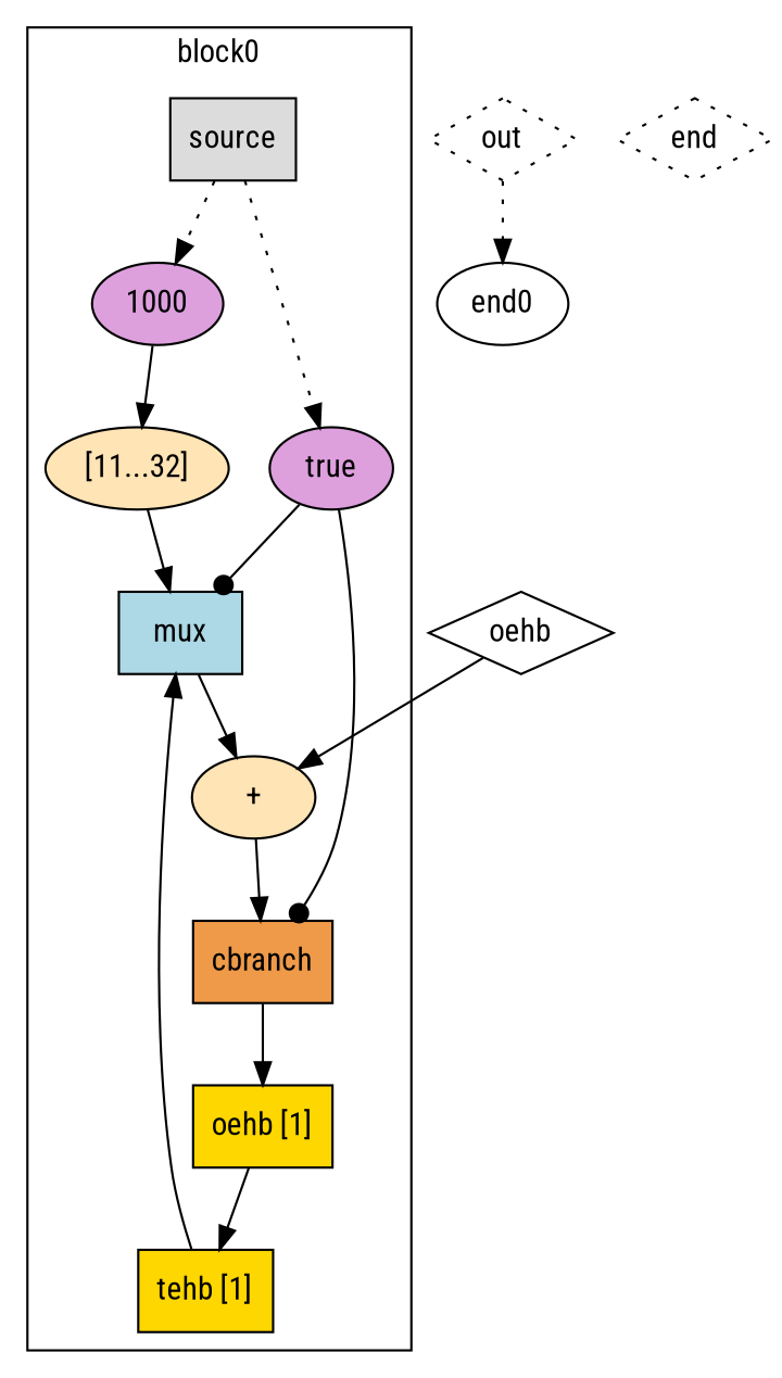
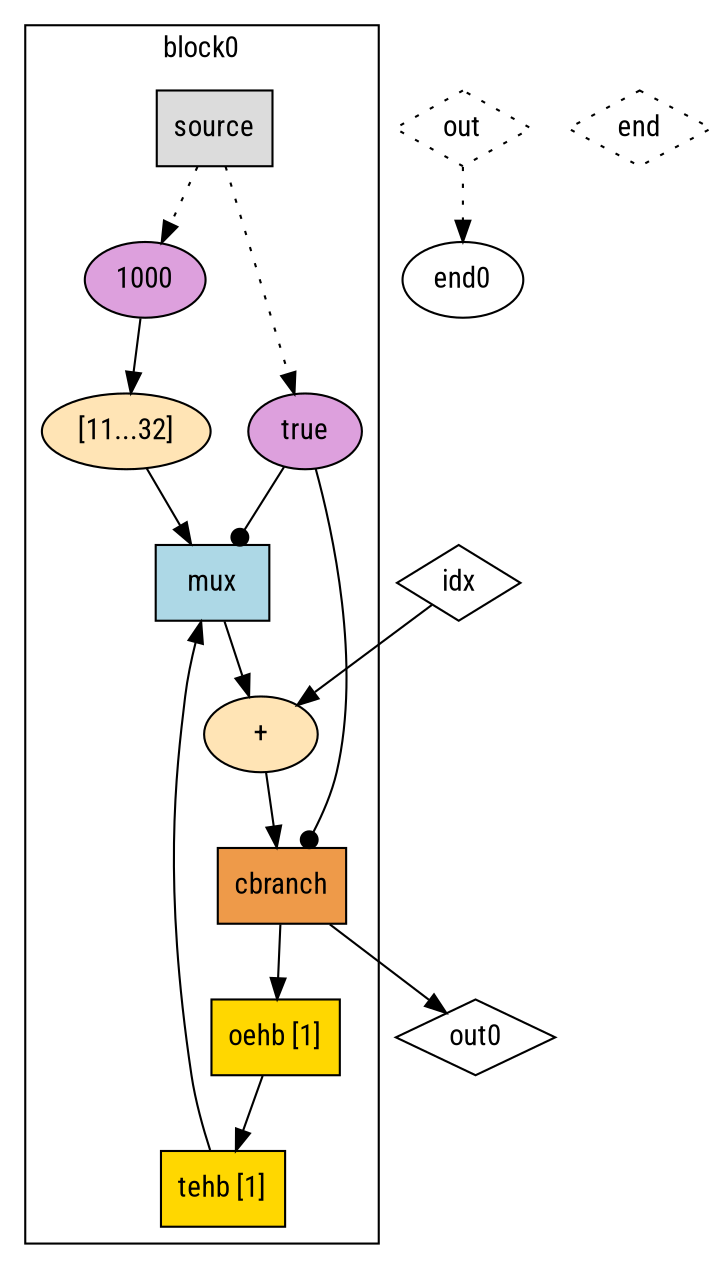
  digraph {
    compound=true
    fontname="Roboto Condensed"
    splines=spline
    node [fontname="Roboto Condensed" mlir_op="handshake.func" shape=box style=filled]
    edge [arrowhead=normal arrowtail=none dir=both fontname="Roboto Condensed" style=solid]
    n1 [fillcolor=gainsboro label=source mlir_op="handshake.source"]
    n2 [fillcolor=plum label=1000 mlir_op="handshake.constant" shape=oval]
    n3 [fillcolor=plum label=true mlir_op="handshake.constant" shape=oval]
    n4 [fillcolor=moccasin label="[11...32]" mlir_op="handshake.extsi" shape=oval]
    n5 [fillcolor=lightblue label=mux mlir_op="handshake.mux"]
    n6 [fillcolor=moccasin label="+" mlir_op="handshake.addi" shape=oval]
    n7 [fillcolor=tan2 label=cbranch mlir_op="handshake.cond_br"]
    n8 [fillcolor=gold label="oehb [1]" mlir_op="handshake.buffer"]
    n9 [fillcolor=gold label="tehb [1]" mlir_op="handshake.buffer"]
-   n11 [label=oehb shape=diamond style=solid]
+   n10 [label=out0 shape=diamond style=solid]
+   n11 [label=idx shape=diamond style=solid]
    n12 [label=out shape=diamond style=dotted]
    end0 [mlir_op="" shape="" style=""]
    n14 [label=end shape=diamond style=dotted]
    subgraph cluster_1 {
      label=block0
      n1
      n2
      n3
      n4
      n5
      n6
      n7
      n8
      n9
    }
    n1 -> n2 [style=dotted]
    n1 -> n3 [style=dotted]
    n2 -> n4
    n3 -> n5 [arrowhead=dot]
    n3 -> n7 [arrowhead=dot]
    n4 -> n5
    n5 -> n6
    n6 -> n7
    n7 -> n8
+   n7 -> n10
    n8 -> n9
    n9 -> n5
    n11 -> n6
    n12 -> end0 [style=dotted]
  }
